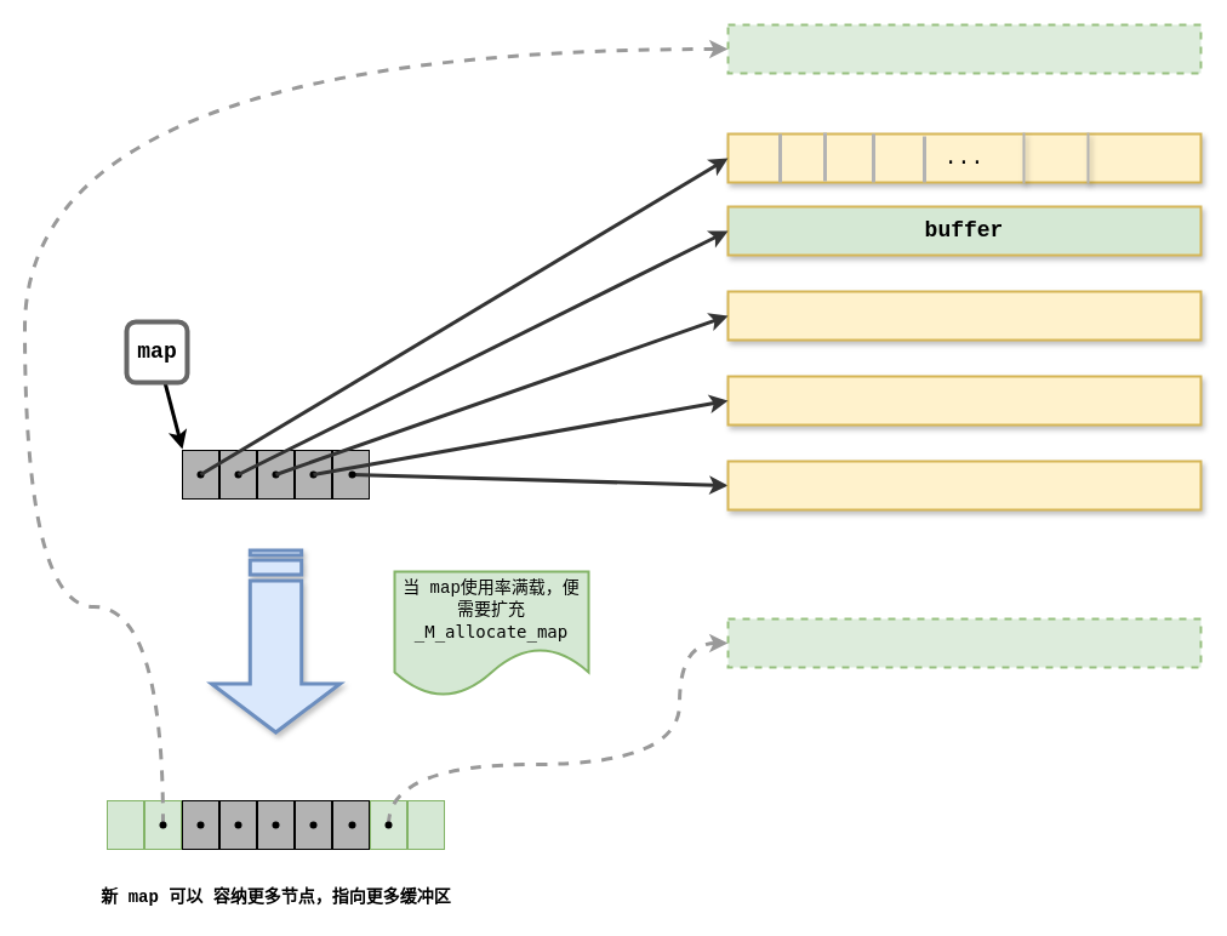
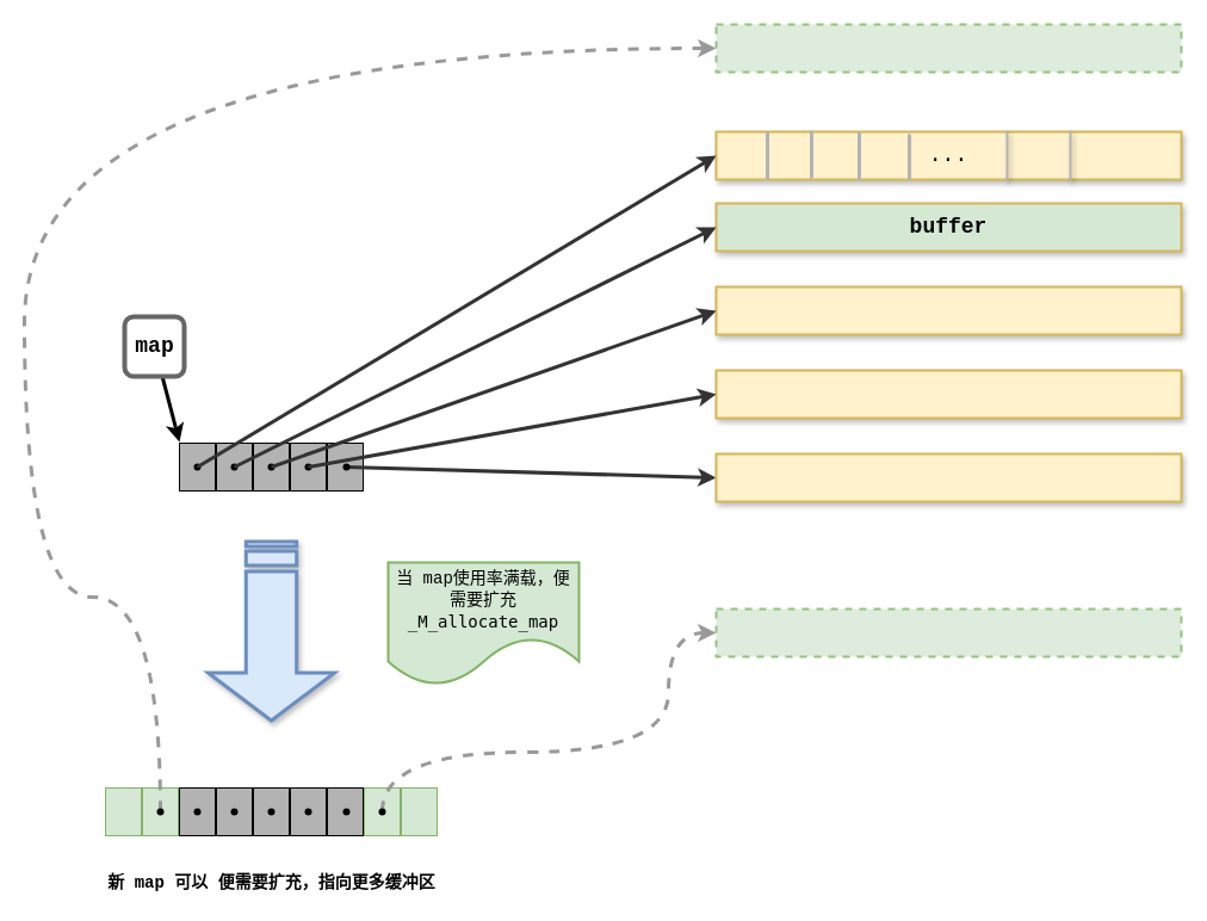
  <mxCell id="0" />
  <mxCell id="1" parent="0" />
  <mxCell id="2" value="" style="rounded=0;whiteSpace=wrap;html=1;comic=0;fillColor=#B3B3B3;gradientDirection=north;" parent="1" vertex="1"><mxGeometry x="150" y="371" width="30" height="40" as="geometry" /></mxCell>
  <mxCell id="3" value="" style="shape=waypoint;sketch=0;fillStyle=solid;size=6;pointerEvents=1;points=[];resizable=0;rotatable=0;perimeter=centerPerimeter;snapToPoint=1;rounded=1;comic=0;fillColor=#B3B3B3;gradientDirection=north;" parent="1" vertex="1"><mxGeometry x="145" y="371" width="40" height="40" as="geometry" /></mxCell>
  <mxCell id="4" value="" style="rounded=0;whiteSpace=wrap;html=1;comic=0;fillColor=#B3B3B3;gradientDirection=north;" parent="1" vertex="1"><mxGeometry x="181" y="371" width="30" height="40" as="geometry" /></mxCell>
  <mxCell id="5" value="" style="shape=waypoint;sketch=0;fillStyle=solid;size=6;pointerEvents=1;points=[];resizable=0;rotatable=0;perimeter=centerPerimeter;snapToPoint=1;rounded=1;comic=0;fillColor=#B3B3B3;gradientDirection=north;" parent="1" vertex="1"><mxGeometry x="176" y="371" width="40" height="40" as="geometry" /></mxCell>
  <mxCell id="6" value="" style="rounded=0;whiteSpace=wrap;html=1;comic=0;fillColor=#B3B3B3;gradientDirection=north;" parent="1" vertex="1"><mxGeometry x="212" y="371" width="30" height="40" as="geometry" /></mxCell>
  <mxCell id="7" value="" style="shape=waypoint;sketch=0;fillStyle=solid;size=6;pointerEvents=1;points=[];resizable=0;rotatable=0;perimeter=centerPerimeter;snapToPoint=1;rounded=1;comic=0;fillColor=#B3B3B3;gradientDirection=north;" parent="1" vertex="1"><mxGeometry x="207" y="371" width="40" height="40" as="geometry" /></mxCell>
  <mxCell id="8" value="" style="rounded=0;whiteSpace=wrap;html=1;comic=0;fillColor=#B3B3B3;gradientDirection=north;" parent="1" vertex="1"><mxGeometry x="243" y="371" width="30" height="40" as="geometry" /></mxCell>
  <mxCell id="9" value="" style="shape=waypoint;sketch=0;fillStyle=solid;size=6;pointerEvents=1;points=[];resizable=0;rotatable=0;perimeter=centerPerimeter;snapToPoint=1;rounded=1;comic=0;fillColor=#B3B3B3;gradientDirection=north;" parent="1" vertex="1"><mxGeometry x="238" y="371" width="40" height="40" as="geometry" /></mxCell>
  <mxCell id="10" value="" style="rounded=0;whiteSpace=wrap;html=1;comic=0;fillColor=#B3B3B3;gradientDirection=north;" parent="1" vertex="1"><mxGeometry x="274" y="371" width="30" height="40" as="geometry" /></mxCell>
  <mxCell id="11" style="rounded=0;orthogonalLoop=1;jettySize=auto;html=1;entryX=0;entryY=0.5;entryDx=0;entryDy=0;strokeColor=#333333;strokeWidth=3;" parent="1" source="12" target="17" edge="1"><mxGeometry relative="1" as="geometry" /></mxCell>
  <mxCell id="12" value="" style="shape=waypoint;sketch=0;fillStyle=solid;size=6;pointerEvents=1;points=[];resizable=0;rotatable=0;perimeter=centerPerimeter;snapToPoint=1;rounded=1;comic=0;fillColor=#B3B3B3;gradientDirection=north;" parent="1" vertex="1"><mxGeometry x="270" y="371" width="40" height="40" as="geometry" /></mxCell>
  <mxCell id="13" value="&lt;b&gt;&lt;font face=&quot;Courier New&quot; style=&quot;font-size: 18px&quot;&gt;buffer&lt;/font&gt;&lt;/b&gt;" style="rounded=0;whiteSpace=wrap;html=1;comic=0;strokeWidth=2;fillColor=#d5e8d4;strokeColor=#d6b656;shadow=1;" parent="1" vertex="1"><mxGeometry x="600" y="170" width="390" height="40" as="geometry" /></mxCell>
  <mxCell id="14" value="" style="rounded=0;whiteSpace=wrap;html=1;comic=0;strokeWidth=2;fillColor=#fff2cc;strokeColor=#d6b656;shadow=1;" parent="1" vertex="1"><mxGeometry x="600" y="310" width="390" height="40" as="geometry" /></mxCell>
  <mxCell id="15" value="" style="rounded=0;whiteSpace=wrap;html=1;comic=0;strokeWidth=2;fillColor=#fff2cc;strokeColor=#d6b656;shadow=1;" parent="1" vertex="1"><mxGeometry x="600" y="240" width="390" height="40" as="geometry" /></mxCell>
  <mxCell id="16" value="&lt;font face=&quot;Courier New&quot; style=&quot;font-size: 18px&quot;&gt;...&lt;/font&gt;" style="rounded=0;whiteSpace=wrap;html=1;comic=0;strokeWidth=2;fillColor=#fff2cc;strokeColor=#d6b656;shadow=1;" parent="1" vertex="1"><mxGeometry x="600" y="110" width="390" height="40" as="geometry" /></mxCell>
  <mxCell id="17" value="" style="rounded=0;whiteSpace=wrap;html=1;comic=0;strokeWidth=2;fillColor=#fff2cc;strokeColor=#d6b656;shadow=1;" parent="1" vertex="1"><mxGeometry x="600" y="380" width="390" height="40" as="geometry" /></mxCell>
  <mxCell id="18" style="edgeStyle=none;rounded=0;orthogonalLoop=1;jettySize=auto;html=1;entryX=0;entryY=0.5;entryDx=0;entryDy=0;strokeColor=#333333;strokeWidth=3;" parent="1" source="7" target="15" edge="1"><mxGeometry relative="1" as="geometry" /></mxCell>
  <mxCell id="19" style="edgeStyle=none;rounded=0;orthogonalLoop=1;jettySize=auto;html=1;entryX=0;entryY=0.5;entryDx=0;entryDy=0;strokeColor=#333333;strokeWidth=3;" parent="1" source="9" target="14" edge="1"><mxGeometry relative="1" as="geometry" /></mxCell>
  <mxCell id="20" style="edgeStyle=none;rounded=0;orthogonalLoop=1;jettySize=auto;html=1;entryX=0;entryY=0.5;entryDx=0;entryDy=0;strokeColor=#333333;strokeWidth=3;" parent="1" source="5" edge="1"><mxGeometry relative="1" as="geometry"><mxPoint x="600" y="190" as="targetPoint" /></mxGeometry></mxCell>
  <mxCell id="21" style="edgeStyle=none;rounded=0;orthogonalLoop=1;jettySize=auto;html=1;entryX=0;entryY=0.5;entryDx=0;entryDy=0;strokeColor=#333333;strokeWidth=3;" parent="1" source="3" target="16" edge="1"><mxGeometry relative="1" as="geometry" /></mxCell>
  <mxCell id="22" value="" style="endArrow=none;html=1;strokeWidth=3;strokeColor=#B3B3B3;" parent="1" edge="1"><mxGeometry width="50" height="50" relative="1" as="geometry"><mxPoint x="643" y="150" as="sourcePoint" /><mxPoint x="643" y="110" as="targetPoint" /></mxGeometry></mxCell>
  <mxCell id="23" value="" style="endArrow=none;html=1;strokeWidth=3;strokeColor=#B3B3B3;" parent="1" edge="1"><mxGeometry width="50" height="50" relative="1" as="geometry"><mxPoint x="680" y="149" as="sourcePoint" /><mxPoint x="680" y="109" as="targetPoint" /></mxGeometry></mxCell>
  <mxCell id="24" value="" style="endArrow=none;html=1;strokeWidth=3;strokeColor=#B3B3B3;" parent="1" edge="1"><mxGeometry width="50" height="50" relative="1" as="geometry"><mxPoint x="720" y="150" as="sourcePoint" /><mxPoint x="720" y="110" as="targetPoint" /></mxGeometry></mxCell>
  <mxCell id="25" value="" style="endArrow=none;html=1;strokeWidth=3;strokeColor=#B3B3B3;" parent="1" edge="1"><mxGeometry width="50" height="50" relative="1" as="geometry"><mxPoint x="762" y="150" as="sourcePoint" /><mxPoint x="762" y="112" as="targetPoint" /></mxGeometry></mxCell>
  <mxCell id="26" style="rounded=0;orthogonalLoop=1;jettySize=auto;html=1;strokeWidth=3;" parent="1" source="27" edge="1"><mxGeometry relative="1" as="geometry"><mxPoint x="150" y="370" as="targetPoint" /></mxGeometry></mxCell>
  <mxCell id="27" value="&lt;font face=&quot;Courier New&quot; style=&quot;font-size: 18px&quot;&gt;&lt;b&gt;&lt;br&gt;map&lt;br&gt;&lt;br&gt;&lt;/b&gt;&lt;/font&gt;" style="text;html=1;align=center;verticalAlign=middle;resizable=0;points=[];autosize=1;rounded=1;strokeColor=#666666;strokeWidth=4;" parent="1" vertex="1"><mxGeometry x="104" y="265" width="50" height="50" as="geometry" /></mxCell>
  <mxCell id="28" value="" style="html=1;shadow=1;dashed=0;align=center;verticalAlign=middle;shape=mxgraph.arrows2.stripedArrow;dy=0.6;dx=40;notch=25;rounded=1;comic=0;strokeWidth=3;fillColor=#dae8fc;rotation=90;strokeColor=#6c8ebf;" parent="1" vertex="1"><mxGeometry x="152" y="475.5" width="150" height="106" as="geometry" /></mxCell>
  <mxCell id="29" value="" style="shape=partialRectangle;whiteSpace=wrap;html=1;top=0;bottom=0;fillColor=none;rounded=1;shadow=1;comic=0;strokeWidth=2;strokeColor=#B3B3B3;" parent="1" vertex="1"><mxGeometry x="844" y="110" width="53" height="40" as="geometry" /></mxCell>
  <mxCell id="30" value="&lt;p style=&quot;line-height: 150%&quot;&gt;&lt;font face=&quot;Courier New&quot; style=&quot;font-size: 14px&quot;&gt;当 map使用率满载，便需要扩充&lt;/font&gt;&lt;span style=&quot;font-family: &amp;#34;monaco&amp;#34; , &amp;#34;droid sans mono&amp;#34; , monospace , monospace , &amp;#34;droid sans fallback&amp;#34; ; font-size: 14px&quot;&gt;_M_allocate_map&lt;/span&gt;&lt;/p&gt;" style="shape=document;whiteSpace=wrap;html=1;boundedLbl=1;rounded=1;shadow=0;comic=0;strokeColor=#82b366;strokeWidth=2;fillColor=#d5e8d4;sketch=0;size=0.388;" parent="1" vertex="1"><mxGeometry x="325" y="471" width="160" height="103" as="geometry" /></mxCell>
  <mxCell id="31" value="" style="rounded=0;whiteSpace=wrap;html=1;comic=0;fillColor=#B3B3B3;gradientDirection=north;" parent="1" vertex="1"><mxGeometry x="150" y="660" width="30" height="40" as="geometry" /></mxCell>
  <mxCell id="32" value="" style="shape=waypoint;sketch=0;fillStyle=solid;size=6;pointerEvents=1;points=[];resizable=0;rotatable=0;perimeter=centerPerimeter;snapToPoint=1;rounded=1;comic=0;fillColor=#B3B3B3;gradientDirection=north;" parent="1" vertex="1"><mxGeometry x="145" y="660" width="40" height="40" as="geometry" /></mxCell>
  <mxCell id="33" value="" style="rounded=0;whiteSpace=wrap;html=1;comic=0;fillColor=#B3B3B3;gradientDirection=north;" parent="1" vertex="1"><mxGeometry x="181" y="660" width="30" height="40" as="geometry" /></mxCell>
  <mxCell id="34" value="" style="shape=waypoint;sketch=0;fillStyle=solid;size=6;pointerEvents=1;points=[];resizable=0;rotatable=0;perimeter=centerPerimeter;snapToPoint=1;rounded=1;comic=0;fillColor=#B3B3B3;gradientDirection=north;" parent="1" vertex="1"><mxGeometry x="176" y="660" width="40" height="40" as="geometry" /></mxCell>
  <mxCell id="35" value="" style="rounded=0;whiteSpace=wrap;html=1;comic=0;fillColor=#B3B3B3;gradientDirection=north;" parent="1" vertex="1"><mxGeometry x="212" y="660" width="30" height="40" as="geometry" /></mxCell>
  <mxCell id="36" value="" style="shape=waypoint;sketch=0;fillStyle=solid;size=6;pointerEvents=1;points=[];resizable=0;rotatable=0;perimeter=centerPerimeter;snapToPoint=1;rounded=1;comic=0;fillColor=#B3B3B3;gradientDirection=north;" parent="1" vertex="1"><mxGeometry x="207" y="660" width="40" height="40" as="geometry" /></mxCell>
  <mxCell id="37" value="" style="rounded=0;whiteSpace=wrap;html=1;comic=0;fillColor=#B3B3B3;gradientDirection=north;" parent="1" vertex="1"><mxGeometry x="243" y="660" width="30" height="40" as="geometry" /></mxCell>
  <mxCell id="38" value="" style="shape=waypoint;sketch=0;fillStyle=solid;size=6;pointerEvents=1;points=[];resizable=0;rotatable=0;perimeter=centerPerimeter;snapToPoint=1;rounded=1;comic=0;fillColor=#B3B3B3;gradientDirection=north;" parent="1" vertex="1"><mxGeometry x="238" y="660" width="40" height="40" as="geometry" /></mxCell>
  <mxCell id="39" value="" style="rounded=0;whiteSpace=wrap;html=1;comic=0;fillColor=#B3B3B3;gradientDirection=north;" parent="1" vertex="1"><mxGeometry x="274" y="660" width="30" height="40" as="geometry" /></mxCell>
  <mxCell id="40" value="" style="shape=waypoint;sketch=0;fillStyle=solid;size=6;pointerEvents=1;points=[];resizable=0;rotatable=0;perimeter=centerPerimeter;snapToPoint=1;rounded=1;comic=0;fillColor=#B3B3B3;gradientDirection=north;" parent="1" vertex="1"><mxGeometry x="270" y="660" width="40" height="40" as="geometry" /></mxCell>
  <mxCell id="41" value="" style="rounded=0;whiteSpace=wrap;html=1;comic=0;gradientDirection=north;fillColor=#d5e8d4;strokeColor=#82b366;" parent="1" vertex="1"><mxGeometry x="305" y="660" width="30" height="40" as="geometry" /></mxCell>
  <mxCell id="42" value="" style="rounded=0;whiteSpace=wrap;html=1;comic=0;gradientDirection=north;fillColor=#d5e8d4;strokeColor=#82b366;" parent="1" vertex="1"><mxGeometry x="336" y="660" width="30" height="40" as="geometry" /></mxCell>
  <mxCell id="43" value="" style="rounded=0;whiteSpace=wrap;html=1;comic=0;gradientDirection=north;fillColor=#d5e8d4;strokeColor=#82b366;" parent="1" vertex="1"><mxGeometry x="88" y="660" width="30" height="40" as="geometry" /></mxCell>
  <mxCell id="44" value="" style="rounded=0;whiteSpace=wrap;html=1;comic=0;gradientDirection=north;fillColor=#d5e8d4;strokeColor=#82b366;" parent="1" vertex="1"><mxGeometry x="119" y="660" width="30" height="40" as="geometry" /></mxCell>
  <mxCell id="45" style="edgeStyle=orthogonalEdgeStyle;rounded=0;orthogonalLoop=1;jettySize=auto;html=1;entryX=0;entryY=0.5;entryDx=0;entryDy=0;strokeWidth=3;curved=1;fillColor=#d5e8d4;dashed=1;strokeColor=#999999;" parent="1" source="46" target="49" edge="1"><mxGeometry relative="1" as="geometry"><Array as="points"><mxPoint x="320" y="630" /><mxPoint x="560" y="630" /><mxPoint x="560" y="530" /></Array></mxGeometry></mxCell>
  <mxCell id="46" value="" style="shape=waypoint;sketch=0;fillStyle=solid;size=6;pointerEvents=1;points=[];resizable=0;rotatable=0;perimeter=centerPerimeter;snapToPoint=1;rounded=1;comic=0;fillColor=#B3B3B3;gradientDirection=north;" parent="1" vertex="1"><mxGeometry x="300" y="660" width="40" height="40" as="geometry" /></mxCell>
  <mxCell id="47" style="edgeStyle=orthogonalEdgeStyle;rounded=0;orthogonalLoop=1;jettySize=auto;html=1;entryX=0;entryY=0.5;entryDx=0;entryDy=0;strokeWidth=3;curved=1;fillColor=#d5e8d4;dashed=1;strokeColor=#999999;" parent="1" source="48" target="50" edge="1"><mxGeometry relative="1" as="geometry"><Array as="points"><mxPoint x="134" y="500" /><mxPoint x="20" y="500" /><mxPoint x="20" y="40" /></Array></mxGeometry></mxCell>
  <mxCell id="48" value="" style="shape=waypoint;sketch=0;fillStyle=solid;size=6;pointerEvents=1;points=[];resizable=0;rotatable=0;perimeter=centerPerimeter;snapToPoint=1;rounded=1;comic=0;fillColor=#B3B3B3;gradientDirection=north;" parent="1" vertex="1"><mxGeometry x="114" y="660" width="40" height="40" as="geometry" /></mxCell>
  <mxCell id="49" value="" style="rounded=0;whiteSpace=wrap;html=1;comic=0;strokeWidth=2;fillColor=#d5e8d4;strokeColor=#82b366;shadow=0;opacity=80;dashed=1;" parent="1" vertex="1"><mxGeometry x="600" y="510" width="390" height="40" as="geometry" /></mxCell>
  <mxCell id="50" value="" style="rounded=0;whiteSpace=wrap;html=1;comic=0;strokeWidth=2;fillColor=#d5e8d4;strokeColor=#82b366;shadow=0;opacity=80;dashed=1;" parent="1" vertex="1"><mxGeometry x="600" y="20" width="390" height="40" as="geometry" /></mxCell>
- <mxCell id="51" value="&lt;font style=&quot;font-size: 14px&quot; face=&quot;Courier New&quot;&gt;&lt;b&gt;新 map 可以 容纳更多节点，指向更多缓冲区&lt;/b&gt;&lt;/font&gt;" style="text;html=1;align=center;verticalAlign=middle;resizable=0;points=[];autosize=1;strokeColor=none;" parent="1" vertex="1"><mxGeometry x="77" y="730" width="300" height="20" as="geometry" /></mxCell>
+ <mxCell id="51" value="&lt;font style=&quot;font-size: 14px&quot; face=&quot;Courier New&quot;&gt;&lt;b&gt;新 map 可以 便需要扩充，指向更多缓冲区&lt;/b&gt;&lt;/font&gt;" style="text;html=1;align=center;verticalAlign=middle;resizable=0;points=[];autosize=1;strokeColor=none;" parent="1" vertex="1"><mxGeometry x="77" y="730" width="300" height="20" as="geometry" /></mxCell>
